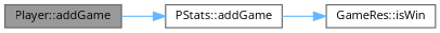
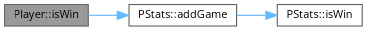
  digraph {
    fontname="Open Sans"
    rankdir=LR
    node [color=grey40 fillcolor=white fontname="Open Sans" fontsize=10 shape=box style=filled]
    edge [color=steelblue1 fontname="Open Sans" fontsize=10 labelfontname=Helvetica labelfontsize=10 style=solid]
-   n1 [color=gray40 fillcolor=grey60 fontcolor=black height=0.2 label="Player::addGame" width=0.4]
+   n1 [color=gray40 fillcolor=grey60 fontcolor=black height=0.2 label="Player::isWin" width=0.4]
    n2 [height=0.2 label="PStats::addGame" width=0.4]
-   n3 [height=0.2 label="GameRes::isWin" width=0.4]
+   n3 [height=0.2 label="PStats::isWin" width=0.4]
    n1 -> n2
    n2 -> n3
  }
